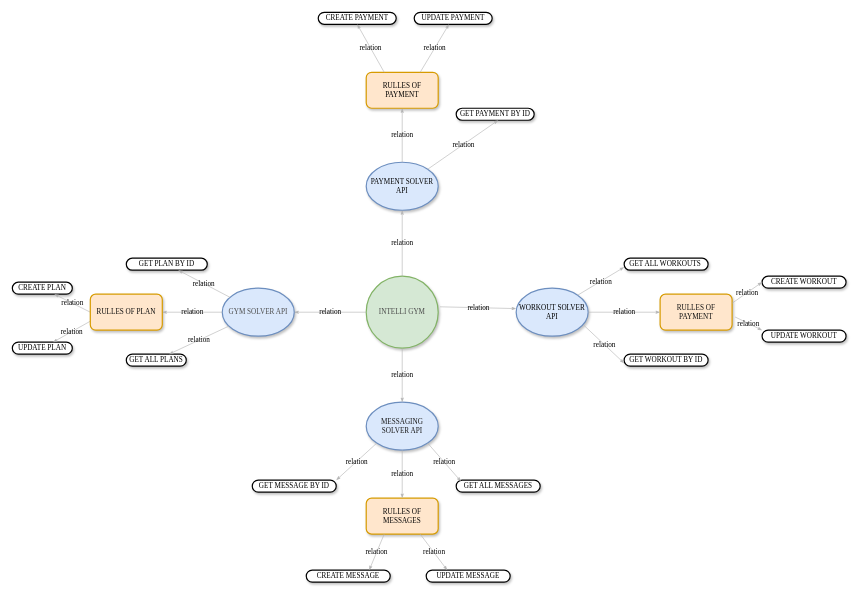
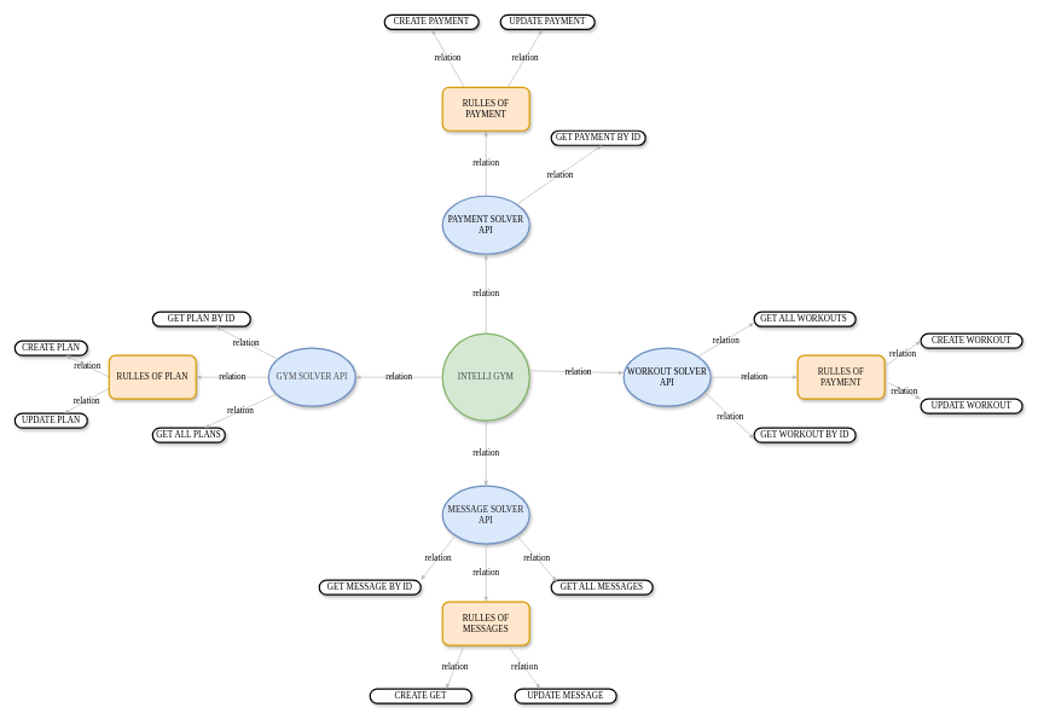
  <mxCell id="0" />
  <mxCell id="1" parent="0" />
  <mxCell id="2" value="INTELLI GYM" style="ellipse;whiteSpace=wrap;html=1;rounded=1;shadow=1;comic=0;labelBackgroundColor=none;strokeWidth=2;fontFamily=Verdana;fontSize=12;align=center;fillColor=#d5e8d4;strokeColor=#82b366;fontColor=#4A4A4A;" parent="1" vertex="1"><mxGeometry x="610" y="460" width="120" height="120" as="geometry" /></mxCell>
  <mxCell id="3" value="&lt;span&gt;WORKOUT SOLVER API&lt;/span&gt;" style="ellipse;whiteSpace=wrap;html=1;rounded=1;shadow=1;comic=0;labelBackgroundColor=none;strokeWidth=2;fontFamily=Verdana;fontSize=12;align=center;fillColor=#dae8fc;strokeColor=#6c8ebf;fontColor=#000000;" parent="1" vertex="1"><mxGeometry x="860" y="480" width="120" height="80" as="geometry" /></mxCell>
  <mxCell id="4" value="GYM SOLVER API" style="ellipse;whiteSpace=wrap;html=1;rounded=1;shadow=1;comic=0;labelBackgroundColor=none;strokeWidth=2;fontFamily=Verdana;fontSize=12;align=center;fillColor=#dae8fc;strokeColor=#6c8ebf;fontColor=#4D4D4D;" parent="1" vertex="1"><mxGeometry x="370" y="480" width="120" height="80" as="geometry" /></mxCell>
  <mxCell id="5" value="&lt;span&gt;PAYMENT SOLVER API&lt;/span&gt;" style="ellipse;whiteSpace=wrap;html=1;rounded=1;shadow=1;comic=0;labelBackgroundColor=none;strokeWidth=2;fontFamily=Verdana;fontSize=12;align=center;fillColor=#dae8fc;strokeColor=#6c8ebf;fontColor=#080808;" parent="1" vertex="1"><mxGeometry x="610" y="270" width="120" height="80" as="geometry" /></mxCell>
- <mxCell id="6" value="MESSAGING SOLVER API" style="ellipse;whiteSpace=wrap;html=1;rounded=1;shadow=1;comic=0;labelBackgroundColor=none;strokeWidth=2;fontFamily=Verdana;fontSize=12;align=center;fillColor=#dae8fc;strokeColor=#6c8ebf;fontColor=#1C1C1C;" parent="1" vertex="1"><mxGeometry x="610" y="670" width="120" height="80" as="geometry" /></mxCell>
+ <mxCell id="6" value="MESSAGE SOLVER API" style="ellipse;whiteSpace=wrap;html=1;rounded=1;shadow=1;comic=0;labelBackgroundColor=none;strokeWidth=2;fontFamily=Verdana;fontSize=12;align=center;fillColor=#dae8fc;strokeColor=#6c8ebf;fontColor=#1C1C1C;" parent="1" vertex="1"><mxGeometry x="610" y="670" width="120" height="80" as="geometry" /></mxCell>
  <mxCell id="7" value="&lt;span&gt;CREATE PLAN&lt;/span&gt;" style="whiteSpace=wrap;html=1;rounded=1;shadow=1;comic=0;labelBackgroundColor=none;strokeWidth=2;fontFamily=Verdana;fontSize=12;align=center;arcSize=50;" parent="1" vertex="1"><mxGeometry x="20" y="470" width="100" height="20" as="geometry" /></mxCell>
  <mxCell id="8" value="relation" style="edgeStyle=none;rounded=1;html=1;labelBackgroundColor=none;startArrow=none;startFill=0;startSize=5;endArrow=classicThin;endFill=1;endSize=5;jettySize=auto;orthogonalLoop=1;strokeColor=#B3B3B3;strokeWidth=1;fontFamily=Verdana;fontSize=12;exitX=0;exitY=0.5;exitDx=0;exitDy=0;" parent="1" source="19" target="7" edge="1"><mxGeometry relative="1" as="geometry"><mxPoint x="330" y="300" as="sourcePoint" /><mxPoint x="329" y="290" as="targetPoint" /></mxGeometry></mxCell>
  <mxCell id="9" value="GET PLAN BY ID" style="whiteSpace=wrap;html=1;rounded=1;shadow=1;comic=0;labelBackgroundColor=none;strokeWidth=2;fontFamily=Verdana;fontSize=12;align=center;arcSize=50;" parent="1" vertex="1"><mxGeometry x="210" y="430" width="135" height="20" as="geometry" /></mxCell>
  <mxCell id="10" value="relation" style="edgeStyle=none;rounded=1;html=1;labelBackgroundColor=none;startArrow=none;startFill=0;startSize=5;endArrow=classicThin;endFill=1;endSize=5;jettySize=auto;orthogonalLoop=1;strokeColor=#B3B3B3;strokeWidth=1;fontFamily=Verdana;fontSize=12;" parent="1" source="4" target="9" edge="1"><mxGeometry relative="1" as="geometry"><mxPoint x="131" y="592" as="sourcePoint" /><mxPoint x="239" y="400" as="targetPoint" /></mxGeometry></mxCell>
  <mxCell id="11" value="&lt;span&gt;GET ALL PLANS&lt;/span&gt;" style="whiteSpace=wrap;html=1;rounded=1;shadow=1;comic=0;labelBackgroundColor=none;strokeWidth=2;fontFamily=Verdana;fontSize=12;align=center;arcSize=50;" parent="1" vertex="1"><mxGeometry x="210" y="590" width="100" height="20" as="geometry" /></mxCell>
  <mxCell id="12" value="relation" style="edgeStyle=none;rounded=1;html=1;labelBackgroundColor=none;startArrow=none;startFill=0;startSize=5;endArrow=classicThin;endFill=1;endSize=5;jettySize=auto;orthogonalLoop=1;strokeColor=#B3B3B3;strokeWidth=1;fontFamily=Verdana;fontSize=12;" parent="1" source="4" target="11" edge="1"><mxGeometry relative="1" as="geometry"><mxPoint x="50" y="360" as="sourcePoint" /><mxPoint x="79" y="430" as="targetPoint" /></mxGeometry></mxCell>
  <mxCell id="13" value="&lt;span&gt;UPDATE PLAN&lt;/span&gt;" style="whiteSpace=wrap;html=1;rounded=1;shadow=1;comic=0;labelBackgroundColor=none;strokeWidth=2;fontFamily=Verdana;fontSize=12;align=center;arcSize=50;" parent="1" vertex="1"><mxGeometry x="20" y="570" width="100" height="20" as="geometry" /></mxCell>
  <mxCell id="14" value="relation" style="edgeStyle=none;rounded=1;html=1;labelBackgroundColor=none;startArrow=none;startFill=0;startSize=5;endArrow=classicThin;endFill=1;endSize=5;jettySize=auto;orthogonalLoop=1;strokeColor=#B3B3B3;strokeWidth=1;fontFamily=Verdana;fontSize=12;exitX=0;exitY=0.75;exitDx=0;exitDy=0;" parent="1" source="19" target="13" edge="1"><mxGeometry relative="1" as="geometry"><mxPoint x="74" y="361.98" as="sourcePoint" /><mxPoint x="159" y="505" as="targetPoint" /></mxGeometry></mxCell>
  <mxCell id="15" value="relation" style="edgeStyle=none;rounded=1;html=1;labelBackgroundColor=none;startArrow=none;startFill=0;startSize=5;endArrow=classicThin;endFill=1;endSize=5;jettySize=auto;orthogonalLoop=1;strokeColor=#B3B3B3;strokeWidth=1;fontFamily=Verdana;fontSize=12;exitX=0;exitY=0.5;exitDx=0;exitDy=0;entryX=1;entryY=0.5;entryDx=0;entryDy=0;" parent="1" source="2" target="4" edge="1"><mxGeometry relative="1" as="geometry"><mxPoint x="556" y="516" as="sourcePoint" /><mxPoint x="510" y="424" as="targetPoint" /></mxGeometry></mxCell>
  <mxCell id="16" value="relation" style="edgeStyle=none;rounded=1;html=1;labelBackgroundColor=none;startArrow=none;startFill=0;startSize=5;endArrow=classicThin;endFill=1;endSize=5;jettySize=auto;orthogonalLoop=1;strokeColor=#B3B3B3;strokeWidth=1;fontFamily=Verdana;fontSize=12;exitX=0.5;exitY=0;exitDx=0;exitDy=0;entryX=0.5;entryY=1;entryDx=0;entryDy=0;" parent="1" source="2" target="5" edge="1"><mxGeometry relative="1" as="geometry"><mxPoint x="546" y="452" as="sourcePoint" /><mxPoint x="500" y="360" as="targetPoint" /></mxGeometry></mxCell>
  <mxCell id="17" value="relation" style="edgeStyle=none;rounded=1;html=1;labelBackgroundColor=none;startArrow=none;startFill=0;startSize=5;endArrow=classicThin;endFill=1;endSize=5;jettySize=auto;orthogonalLoop=1;strokeColor=#B3B3B3;strokeWidth=1;fontFamily=Verdana;fontSize=12;exitX=1.025;exitY=0.425;exitDx=0;exitDy=0;exitPerimeter=0;entryX=0;entryY=0.425;entryDx=0;entryDy=0;entryPerimeter=0;" parent="1" source="2" target="3" edge="1"><mxGeometry relative="1" as="geometry"><mxPoint x="966" y="542" as="sourcePoint" /><mxPoint x="920" y="450" as="targetPoint" /></mxGeometry></mxCell>
  <mxCell id="18" value="relation" style="edgeStyle=none;rounded=1;html=1;labelBackgroundColor=none;startArrow=none;startFill=0;startSize=5;endArrow=classicThin;endFill=1;endSize=5;jettySize=auto;orthogonalLoop=1;strokeColor=#B3B3B3;strokeWidth=1;fontFamily=Verdana;fontSize=12;entryX=0.5;entryY=0;entryDx=0;entryDy=0;exitX=0.5;exitY=1;exitDx=0;exitDy=0;" parent="1" source="2" target="6" edge="1"><mxGeometry relative="1" as="geometry"><mxPoint x="606" y="672" as="sourcePoint" /><mxPoint x="560" y="580" as="targetPoint" /></mxGeometry></mxCell>
  <mxCell id="19" value="RULLES OF PLAN" style="rounded=1;whiteSpace=wrap;html=1;shadow=1;comic=0;labelBackgroundColor=none;strokeWidth=2;fontFamily=Verdana;fontSize=12;align=center;fillColor=#ffe6cc;strokeColor=#d79b00;fontColor=#0D0D0D;" parent="1" vertex="1"><mxGeometry x="150" y="490" width="120" height="60" as="geometry" /></mxCell>
  <mxCell id="20" value="relation" style="edgeStyle=none;rounded=1;html=1;labelBackgroundColor=none;startArrow=none;startFill=0;startSize=5;endArrow=classicThin;endFill=1;endSize=5;jettySize=auto;orthogonalLoop=1;strokeColor=#B3B3B3;strokeWidth=1;fontFamily=Verdana;fontSize=12;exitX=0;exitY=0.5;exitDx=0;exitDy=0;entryX=1;entryY=0.5;entryDx=0;entryDy=0;" parent="1" source="4" target="19" edge="1"><mxGeometry relative="1" as="geometry"><mxPoint x="440" y="620" as="sourcePoint" /><mxPoint x="290" y="620" as="targetPoint" /></mxGeometry></mxCell>
  <mxCell id="21" value="RULLES OF PAYMENT" style="rounded=1;whiteSpace=wrap;html=1;shadow=1;comic=0;labelBackgroundColor=none;strokeWidth=2;fontFamily=Verdana;fontSize=12;align=center;fillColor=#ffe6cc;strokeColor=#d79b00;fontColor=#000000;" parent="1" vertex="1"><mxGeometry x="610" y="120" width="120" height="60" as="geometry" /></mxCell>
  <mxCell id="22" value="relation" style="edgeStyle=none;rounded=1;html=1;labelBackgroundColor=none;startArrow=none;startFill=0;startSize=5;endArrow=classicThin;endFill=1;endSize=5;jettySize=auto;orthogonalLoop=1;strokeColor=#B3B3B3;strokeWidth=1;fontFamily=Verdana;fontSize=12;exitX=0.5;exitY=0;exitDx=0;exitDy=0;entryX=0.5;entryY=1;entryDx=0;entryDy=0;" parent="1" source="5" target="21" edge="1"><mxGeometry relative="1" as="geometry"><mxPoint x="780" y="290" as="sourcePoint" /><mxPoint x="780" y="180" as="targetPoint" /></mxGeometry></mxCell>
  <mxCell id="23" value="CREATE PAYMENT" style="whiteSpace=wrap;html=1;rounded=1;shadow=1;comic=0;labelBackgroundColor=none;strokeWidth=2;fontFamily=Verdana;fontSize=12;align=center;arcSize=50;" parent="1" vertex="1"><mxGeometry x="530" y="20" width="130" height="20" as="geometry" /></mxCell>
  <mxCell id="24" value="GET PAYMENT BY ID" style="whiteSpace=wrap;html=1;rounded=1;shadow=1;comic=0;labelBackgroundColor=none;strokeWidth=2;fontFamily=Verdana;fontSize=12;align=center;arcSize=50;direction=west;" parent="1" vertex="1"><mxGeometry x="760" y="180" width="130" height="20" as="geometry" /></mxCell>
  <mxCell id="25" value="relation" style="edgeStyle=none;rounded=1;html=1;labelBackgroundColor=none;startArrow=none;startFill=0;startSize=5;endArrow=classicThin;endFill=1;endSize=5;jettySize=auto;orthogonalLoop=1;strokeColor=#B3B3B3;strokeWidth=1;fontFamily=Verdana;fontSize=12;exitX=1;exitY=0;exitDx=0;exitDy=0;" parent="1" source="5" edge="1"><mxGeometry relative="1" as="geometry"><mxPoint x="760" y="300" as="sourcePoint" /><mxPoint x="830" as="targetPoint" y="200" /></mxGeometry></mxCell>
  <mxCell id="26" value="UPDATE PAYMENT" style="whiteSpace=wrap;html=1;rounded=1;shadow=1;comic=0;labelBackgroundColor=none;strokeWidth=2;fontFamily=Verdana;fontSize=12;align=center;arcSize=50;" parent="1" vertex="1"><mxGeometry x="690" y="20" width="130" height="20" as="geometry" /></mxCell>
  <mxCell id="27" value="relation" style="edgeStyle=none;rounded=1;html=1;labelBackgroundColor=none;startArrow=none;startFill=0;startSize=5;endArrow=classicThin;endFill=1;endSize=5;jettySize=auto;orthogonalLoop=1;strokeColor=#B3B3B3;strokeWidth=1;fontFamily=Verdana;fontSize=12;exitX=0.25;exitY=0;exitDx=0;exitDy=0;entryX=0.5;entryY=1;entryDx=0;entryDy=0;" parent="1" source="21" target="23" edge="1"><mxGeometry relative="1" as="geometry"><mxPoint x="586" y="147" as="sourcePoint" /><mxPoint x="490" y="50" as="targetPoint" /></mxGeometry></mxCell>
  <mxCell id="28" value="relation" style="edgeStyle=none;rounded=1;html=1;labelBackgroundColor=none;startArrow=none;startFill=0;startSize=5;endArrow=classicThin;endFill=1;endSize=5;jettySize=auto;orthogonalLoop=1;strokeColor=#B3B3B3;strokeWidth=1;fontFamily=Verdana;fontSize=12;exitX=0.75;exitY=0;exitDx=0;exitDy=0;entryX=0.446;entryY=1;entryDx=0;entryDy=0;entryPerimeter=0;" parent="1" source="21" target="26" edge="1"><mxGeometry relative="1" as="geometry"><mxPoint x="835" y="155" as="sourcePoint" /><mxPoint x="780" y="60" as="targetPoint" /></mxGeometry></mxCell>
  <mxCell id="29" value="RULLES OF PAYMENT" style="rounded=1;whiteSpace=wrap;html=1;shadow=1;comic=0;labelBackgroundColor=none;strokeWidth=2;fontFamily=Verdana;fontSize=12;align=center;fillColor=#ffe6cc;strokeColor=#d79b00;fontColor=#121212;" parent="1" vertex="1"><mxGeometry x="1100" y="490" width="120" height="60" as="geometry" /></mxCell>
  <mxCell id="30" value="relation" style="edgeStyle=none;rounded=1;html=1;labelBackgroundColor=none;startArrow=none;startFill=0;startSize=5;endArrow=classicThin;endFill=1;endSize=5;jettySize=auto;orthogonalLoop=1;strokeColor=#B3B3B3;strokeWidth=1;fontFamily=Verdana;fontSize=12;exitX=1;exitY=0.5;exitDx=0;exitDy=0;entryX=0;entryY=0.5;entryDx=0;entryDy=0;" parent="1" source="3" target="29" edge="1"><mxGeometry relative="1" as="geometry"><mxPoint x="1010" y="578.5" as="sourcePoint" /><mxPoint x="1147" y="581.5" as="targetPoint" /></mxGeometry></mxCell>
  <mxCell id="31" value="GET ALL WORKOUTS&amp;nbsp;" style="whiteSpace=wrap;html=1;rounded=1;shadow=1;comic=0;labelBackgroundColor=none;strokeWidth=2;fontFamily=Verdana;fontSize=12;align=center;arcSize=50;" parent="1" vertex="1"><mxGeometry x="1040" y="430" width="140" height="20" as="geometry" /></mxCell>
  <mxCell id="32" value="GET WORKOUT BY ID" style="whiteSpace=wrap;html=1;rounded=1;shadow=1;comic=0;labelBackgroundColor=none;strokeWidth=2;fontFamily=Verdana;fontSize=12;align=center;arcSize=50;" parent="1" vertex="1"><mxGeometry x="1040" y="590" width="140" height="20" as="geometry" /></mxCell>
  <mxCell id="33" value="relation" style="edgeStyle=none;rounded=1;html=1;labelBackgroundColor=none;startArrow=none;startFill=0;startSize=5;endArrow=classicThin;endFill=1;endSize=5;jettySize=auto;orthogonalLoop=1;strokeColor=#B3B3B3;strokeWidth=1;fontFamily=Verdana;fontSize=12;exitX=1;exitY=0;exitDx=0;exitDy=0;entryX=0;entryY=0.75;entryDx=0;entryDy=0;" parent="1" source="3" target="31" edge="1"><mxGeometry relative="1" as="geometry"><mxPoint x="920" y="450" as="sourcePoint" /><mxPoint x="1038" y="368" as="targetPoint" /></mxGeometry></mxCell>
  <mxCell id="34" value="relation" style="edgeStyle=none;rounded=1;html=1;labelBackgroundColor=none;startArrow=none;startFill=0;startSize=5;endArrow=classicThin;endFill=1;endSize=5;jettySize=auto;orthogonalLoop=1;strokeColor=#B3B3B3;strokeWidth=1;fontFamily=Verdana;fontSize=12;exitX=0.942;exitY=0.775;exitDx=0;exitDy=0;exitPerimeter=0;entryX=0;entryY=0.75;entryDx=0;entryDy=0;" parent="1" source="3" target="32" edge="1"><mxGeometry relative="1" as="geometry"><mxPoint x="930" y="653" as="sourcePoint" /><mxPoint x="980" y="598" as="targetPoint" /></mxGeometry></mxCell>
  <mxCell id="35" value="CREATE WORKOUT" style="whiteSpace=wrap;html=1;rounded=1;shadow=1;comic=0;labelBackgroundColor=none;strokeWidth=2;fontFamily=Verdana;fontSize=12;align=center;arcSize=50;" parent="1" vertex="1"><mxGeometry x="1270" y="460" width="140" height="20" as="geometry" /></mxCell>
  <mxCell id="36" value="UPDATE WORKOUT" style="whiteSpace=wrap;html=1;rounded=1;shadow=1;comic=0;labelBackgroundColor=none;strokeWidth=2;fontFamily=Verdana;fontSize=12;align=center;arcSize=50;" parent="1" vertex="1"><mxGeometry x="1270" y="550" width="140" height="20" as="geometry" /></mxCell>
  <mxCell id="37" value="relation" style="edgeStyle=none;rounded=1;html=1;labelBackgroundColor=none;startArrow=none;startFill=0;startSize=5;endArrow=classicThin;endFill=1;endSize=5;jettySize=auto;orthogonalLoop=1;strokeColor=#B3B3B3;strokeWidth=1;fontFamily=Verdana;fontSize=12;exitX=1;exitY=0.25;exitDx=0;exitDy=0;entryX=0;entryY=0.5;entryDx=0;entryDy=0;" parent="1" source="29" target="35" edge="1"><mxGeometry relative="1" as="geometry"><mxPoint x="1190" y="478.24" as="sourcePoint" /><mxPoint x="1220.04" y="381.76" as="targetPoint" /></mxGeometry></mxCell>
  <mxCell id="38" value="relation" style="edgeStyle=none;rounded=1;html=1;labelBackgroundColor=none;startArrow=none;startFill=0;startSize=5;endArrow=classicThin;endFill=1;endSize=5;jettySize=auto;orthogonalLoop=1;strokeColor=#B3B3B3;strokeWidth=1;fontFamily=Verdana;fontSize=12;exitX=1.042;exitY=0.633;exitDx=0;exitDy=0;entryX=0;entryY=0;entryDx=0;entryDy=0;exitPerimeter=0;" parent="1" source="29" target="36" edge="1"><mxGeometry relative="1" as="geometry"><mxPoint x="1200" y="500" as="sourcePoint" /><mxPoint x="1250" y="440" as="targetPoint" /></mxGeometry></mxCell>
  <mxCell id="39" value="RULLES OF MESSAGES" style="rounded=1;whiteSpace=wrap;html=1;shadow=1;comic=0;labelBackgroundColor=none;strokeWidth=2;fontFamily=Verdana;fontSize=12;align=center;fillColor=#ffe6cc;strokeColor=#d79b00;fontColor=#050505;" parent="1" vertex="1"><mxGeometry x="610" y="830" width="120" height="60" as="geometry" /></mxCell>
  <mxCell id="40" value="relation" style="edgeStyle=none;rounded=1;html=1;labelBackgroundColor=none;startArrow=none;startFill=0;startSize=5;endArrow=classicThin;endFill=1;endSize=5;jettySize=auto;orthogonalLoop=1;strokeColor=#B3B3B3;strokeWidth=1;fontFamily=Verdana;fontSize=12;exitX=0.5;exitY=1;exitDx=0;exitDy=0;" parent="1" source="6" edge="1"><mxGeometry relative="1" as="geometry"><mxPoint x="770" y="730" as="sourcePoint" /><mxPoint x="670" y="830" as="targetPoint" /></mxGeometry></mxCell>
- <mxCell id="41" value="GET MESSAGE BY ID" style="whiteSpace=wrap;html=1;rounded=1;shadow=1;comic=0;labelBackgroundColor=none;strokeWidth=2;fontFamily=Verdana;fontSize=12;align=center;arcSize=50;" parent="1" vertex="1"><mxGeometry x="420" y="800" width="140" height="20" as="geometry" /></mxCell>
+ <mxCell id="41" value="GET MESSAGE BY ID" style="whiteSpace=wrap;html=1;rounded=1;shadow=1;comic=0;labelBackgroundColor=none;strokeWidth=2;fontFamily=Verdana;fontSize=12;align=center;arcSize=50;" parent="1" vertex="1"><mxGeometry x="440" y="800" width="140" height="20" as="geometry" /></mxCell>
  <mxCell id="42" value="GET ALL MESSAGES" style="whiteSpace=wrap;html=1;rounded=1;shadow=1;comic=0;labelBackgroundColor=none;strokeWidth=2;fontFamily=Verdana;fontSize=12;align=center;arcSize=50;" parent="1" vertex="1"><mxGeometry x="760" y="800" width="140" height="20" as="geometry" /></mxCell>
  <mxCell id="43" value="relation" style="edgeStyle=none;rounded=1;html=1;labelBackgroundColor=none;startArrow=none;startFill=0;startSize=5;endArrow=classicThin;endFill=1;endSize=5;jettySize=auto;orthogonalLoop=1;strokeColor=#B3B3B3;strokeWidth=1;fontFamily=Verdana;fontSize=12;exitX=0;exitY=1;exitDx=0;exitDy=0;entryX=1;entryY=0;entryDx=0;entryDy=0;" parent="1" source="6" target="41" edge="1"><mxGeometry relative="1" as="geometry"><mxPoint x="520" y="857" as="sourcePoint" /><mxPoint x="598" y="810" as="targetPoint" /></mxGeometry></mxCell>
  <mxCell id="44" value="relation" style="edgeStyle=none;rounded=1;html=1;labelBackgroundColor=none;startArrow=none;startFill=0;startSize=5;endArrow=classicThin;endFill=1;endSize=5;jettySize=auto;orthogonalLoop=1;strokeColor=#B3B3B3;strokeWidth=1;fontFamily=Verdana;fontSize=12;exitX=1;exitY=1;exitDx=0;exitDy=0;entryX=0.057;entryY=0.1;entryDx=0;entryDy=0;entryPerimeter=0;" parent="1" source="6" target="42" edge="1"><mxGeometry relative="1" as="geometry"><mxPoint x="838" y="820" as="sourcePoint" /><mxPoint x="770" y="810" as="targetPoint" /></mxGeometry></mxCell>
  <mxCell id="45" value="UPDATE MESSAGE" style="whiteSpace=wrap;html=1;rounded=1;shadow=1;comic=0;labelBackgroundColor=none;strokeWidth=2;fontFamily=Verdana;fontSize=12;align=center;arcSize=50;" parent="1" vertex="1"><mxGeometry x="710" y="950" width="140" height="20" as="geometry" /></mxCell>
- <mxCell id="46" value="CREATE MESSAGE" style="whiteSpace=wrap;html=1;rounded=1;shadow=1;comic=0;labelBackgroundColor=none;strokeWidth=2;fontFamily=Verdana;fontSize=12;align=center;arcSize=50;" parent="1" vertex="1"><mxGeometry x="510" y="950" width="140" height="20" as="geometry" /></mxCell>
+ <mxCell id="46" value="CREATE GET" style="whiteSpace=wrap;html=1;rounded=1;shadow=1;comic=0;labelBackgroundColor=none;strokeWidth=2;fontFamily=Verdana;fontSize=12;align=center;arcSize=50;" parent="1" vertex="1"><mxGeometry x="510" y="950" width="140" height="20" as="geometry" /></mxCell>
  <mxCell id="47" value="relation" style="edgeStyle=none;rounded=1;html=1;labelBackgroundColor=none;startArrow=none;startFill=0;startSize=5;endArrow=classicThin;endFill=1;endSize=5;jettySize=auto;orthogonalLoop=1;strokeColor=#B3B3B3;strokeWidth=1;fontFamily=Verdana;fontSize=12;exitX=0.25;exitY=1;exitDx=0;exitDy=0;entryX=0.75;entryY=0;entryDx=0;entryDy=0;" parent="1" source="39" target="46" edge="1"><mxGeometry relative="1" as="geometry"><mxPoint x="568" y="908" as="sourcePoint" /><mxPoint x="520" y="970" as="targetPoint" /></mxGeometry></mxCell>
  <mxCell id="48" value="relation" style="edgeStyle=none;rounded=1;html=1;labelBackgroundColor=none;startArrow=none;startFill=0;startSize=5;endArrow=classicThin;endFill=1;endSize=5;jettySize=auto;orthogonalLoop=1;strokeColor=#B3B3B3;strokeWidth=1;fontFamily=Verdana;fontSize=12;exitX=0.75;exitY=1;exitDx=0;exitDy=0;entryX=0.25;entryY=0;entryDx=0;entryDy=0;" parent="1" source="39" target="45" edge="1"><mxGeometry relative="1" as="geometry"><mxPoint x="675" y="910" as="sourcePoint" /><mxPoint x="650" y="970" as="targetPoint" /></mxGeometry></mxCell>
